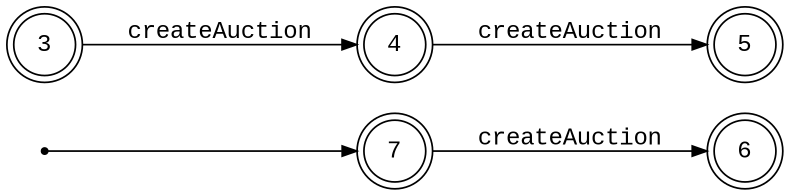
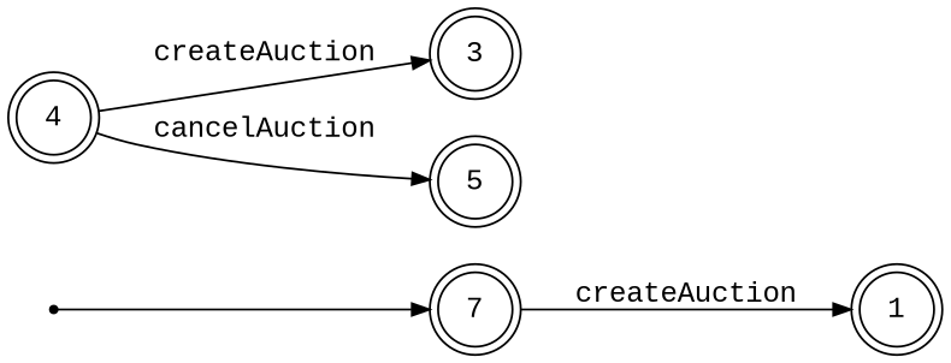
  digraph {
    fontname="Liberation Mono"
    rankdir=LR
    ranksep=0.5
    node [fontname="Liberation Mono" fontsize=14.0 shape=doublecircle]
    edge [arrowsize=0.85 fontname="Liberation Mono" fontsize=14.0]
    Initial [shape=point]
    n2 [label=7]
-   1 [label=6]
+   1
    3
    4
    5
    Initial -> n2 [fontsize=""]
    n2 -> 1 [label=" createAuction "]
-   3 -> 4 [label=" createAuction "]
-   4 -> 5 [label=" createAuction "]
+   4 -> 3 [label=" createAuction "]
+   4 -> 5 [label=" cancelAuction "]
  }
